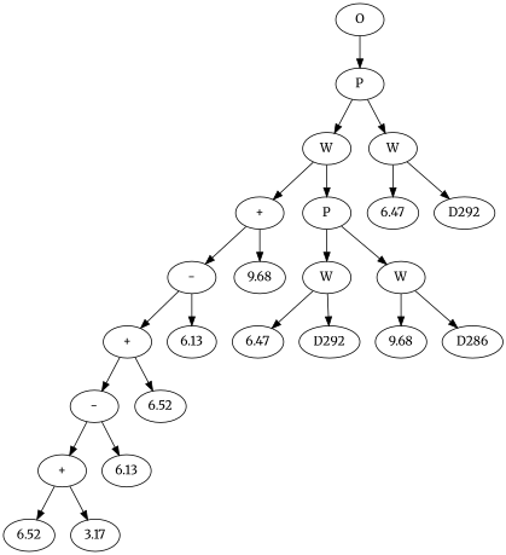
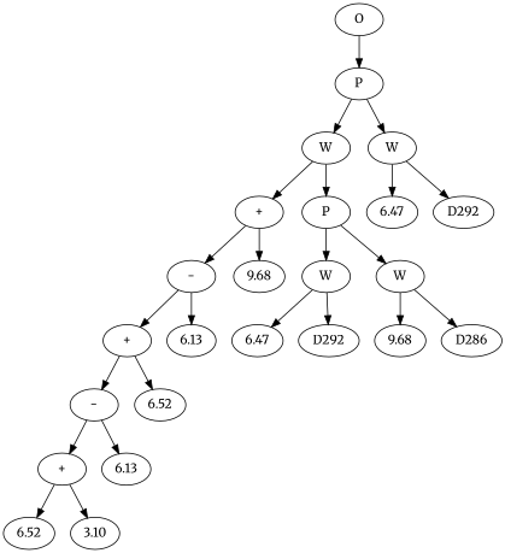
  digraph {
    fontname=Merriweather
    node [fontname=Merriweather]
    edge [fontname=Merriweather]
    n1 [label=O]
    n2 [label=P]
    n3 [label=W]
    n4 [label=W]
    n5 [label="+"]
    n6 [label=P]
    n7 [label="-"]
    n8 [label=9.68]
    n9 [label="+"]
    n10 [label=6.13]
    n11 [label="-"]
    n12 [label=6.52]
    n13 [label="+"]
    n14 [label=6.13]
    n15 [label=6.52]
-   n16 [label=3.17]
+   n16 [label=3.10]
    n17 [label=W]
    n18 [label=W]
    n19 [label=6.47]
    n20 [label=D292]
    n21 [label=9.68]
    n22 [label=D286]
    n23 [label=6.47]
    n24 [label=D292]
    n1 -> n2
    n2 -> n3
    n2 -> n4
    n3 -> n5
    n3 -> n6
    n4 -> n23
    n4 -> n24
    n5 -> n7
    n5 -> n8
    n6 -> n17
    n6 -> n18
    n7 -> n9
    n7 -> n10
    n9 -> n11
    n9 -> n12
    n11 -> n13
    n11 -> n14
    n13 -> n15
    n13 -> n16
    n17 -> n19
    n17 -> n20
    n18 -> n21
    n18 -> n22
  }
